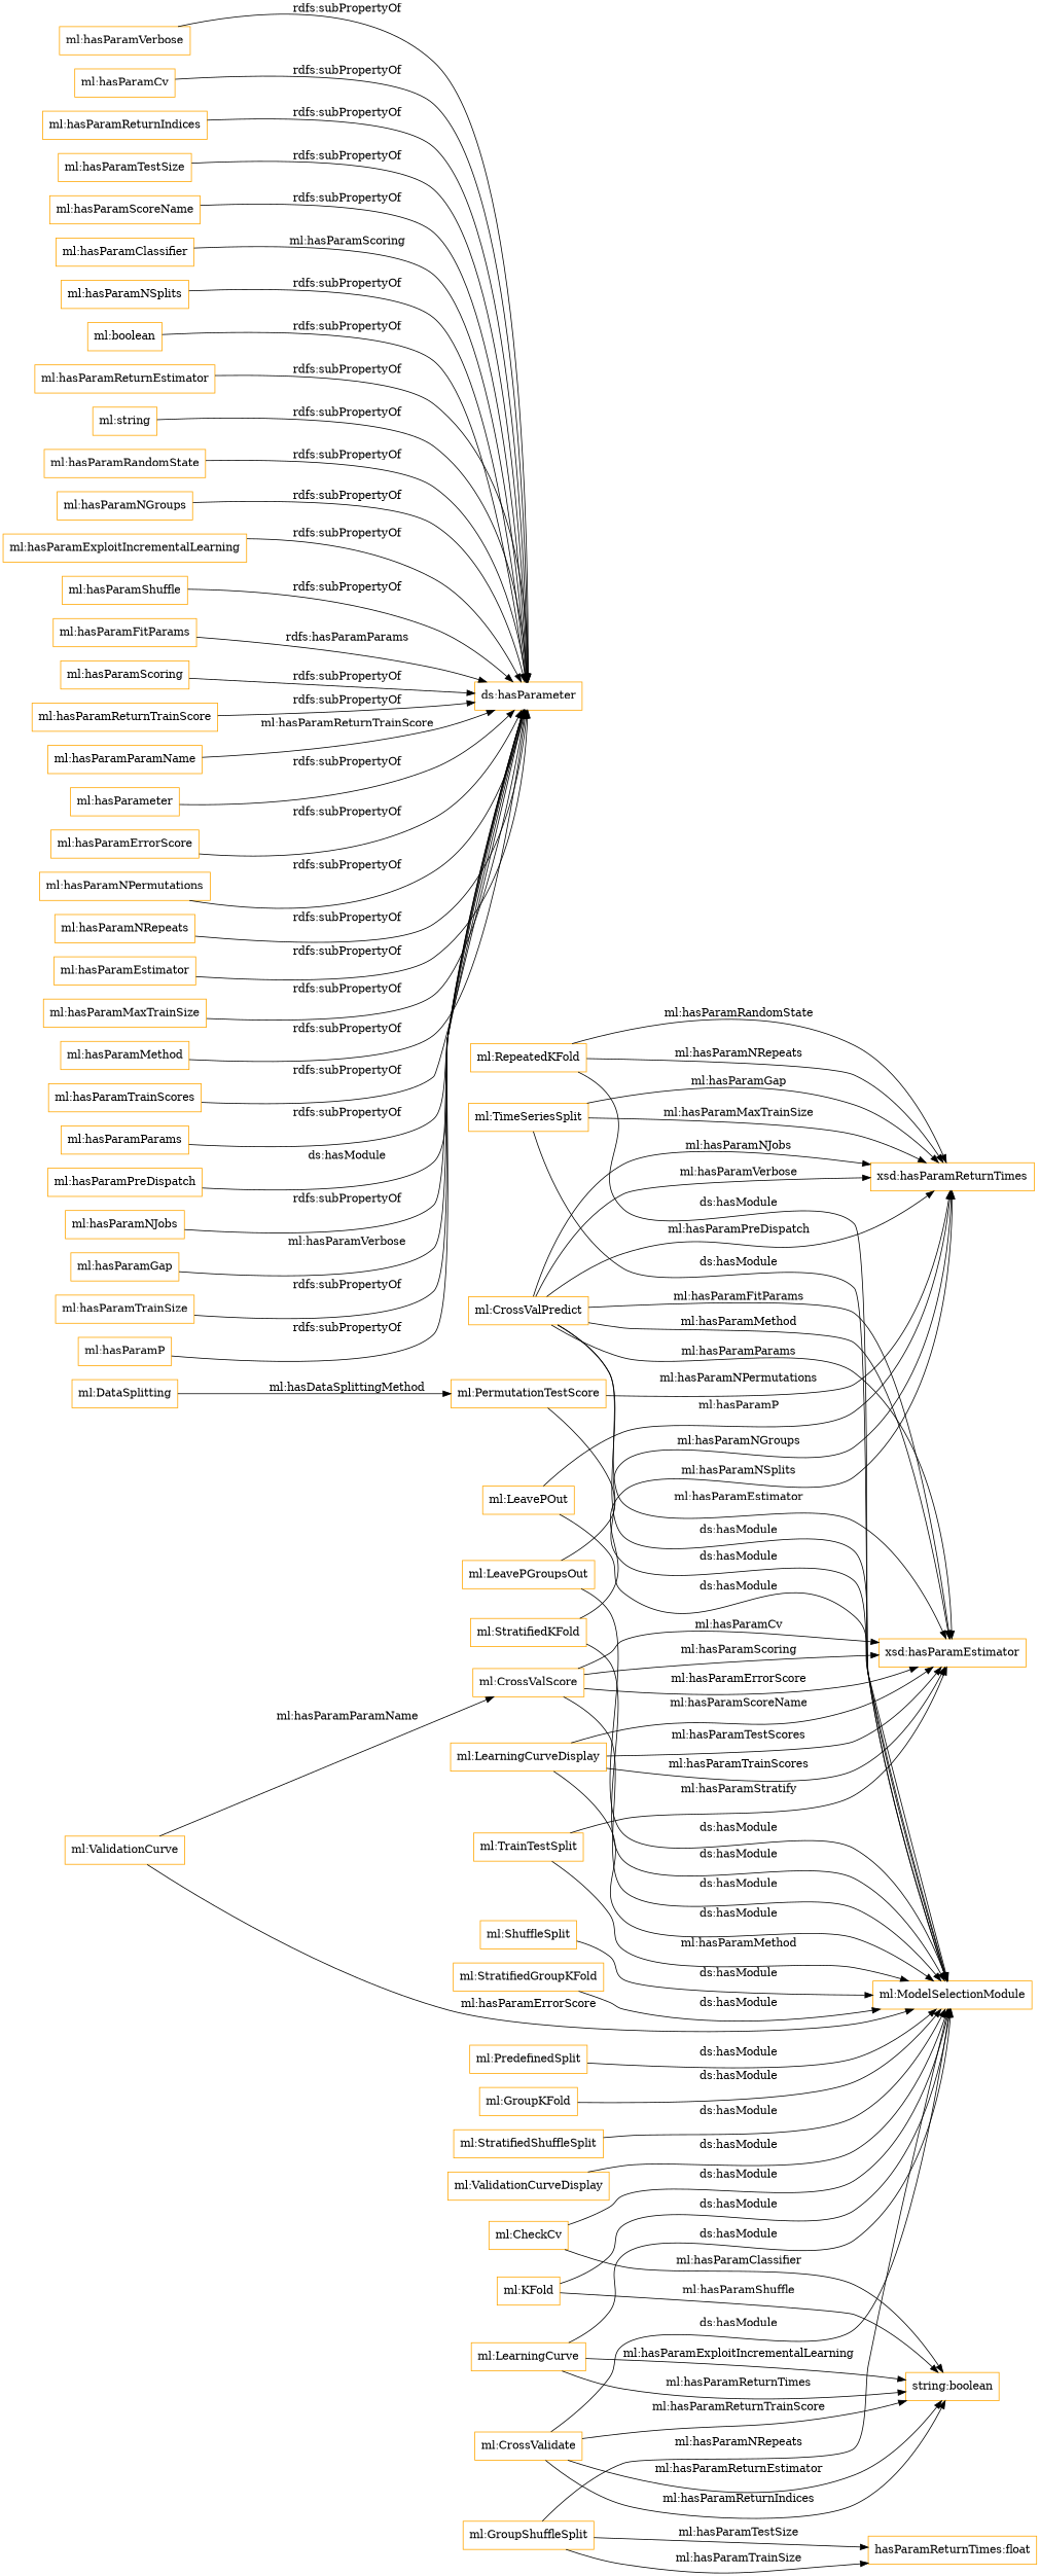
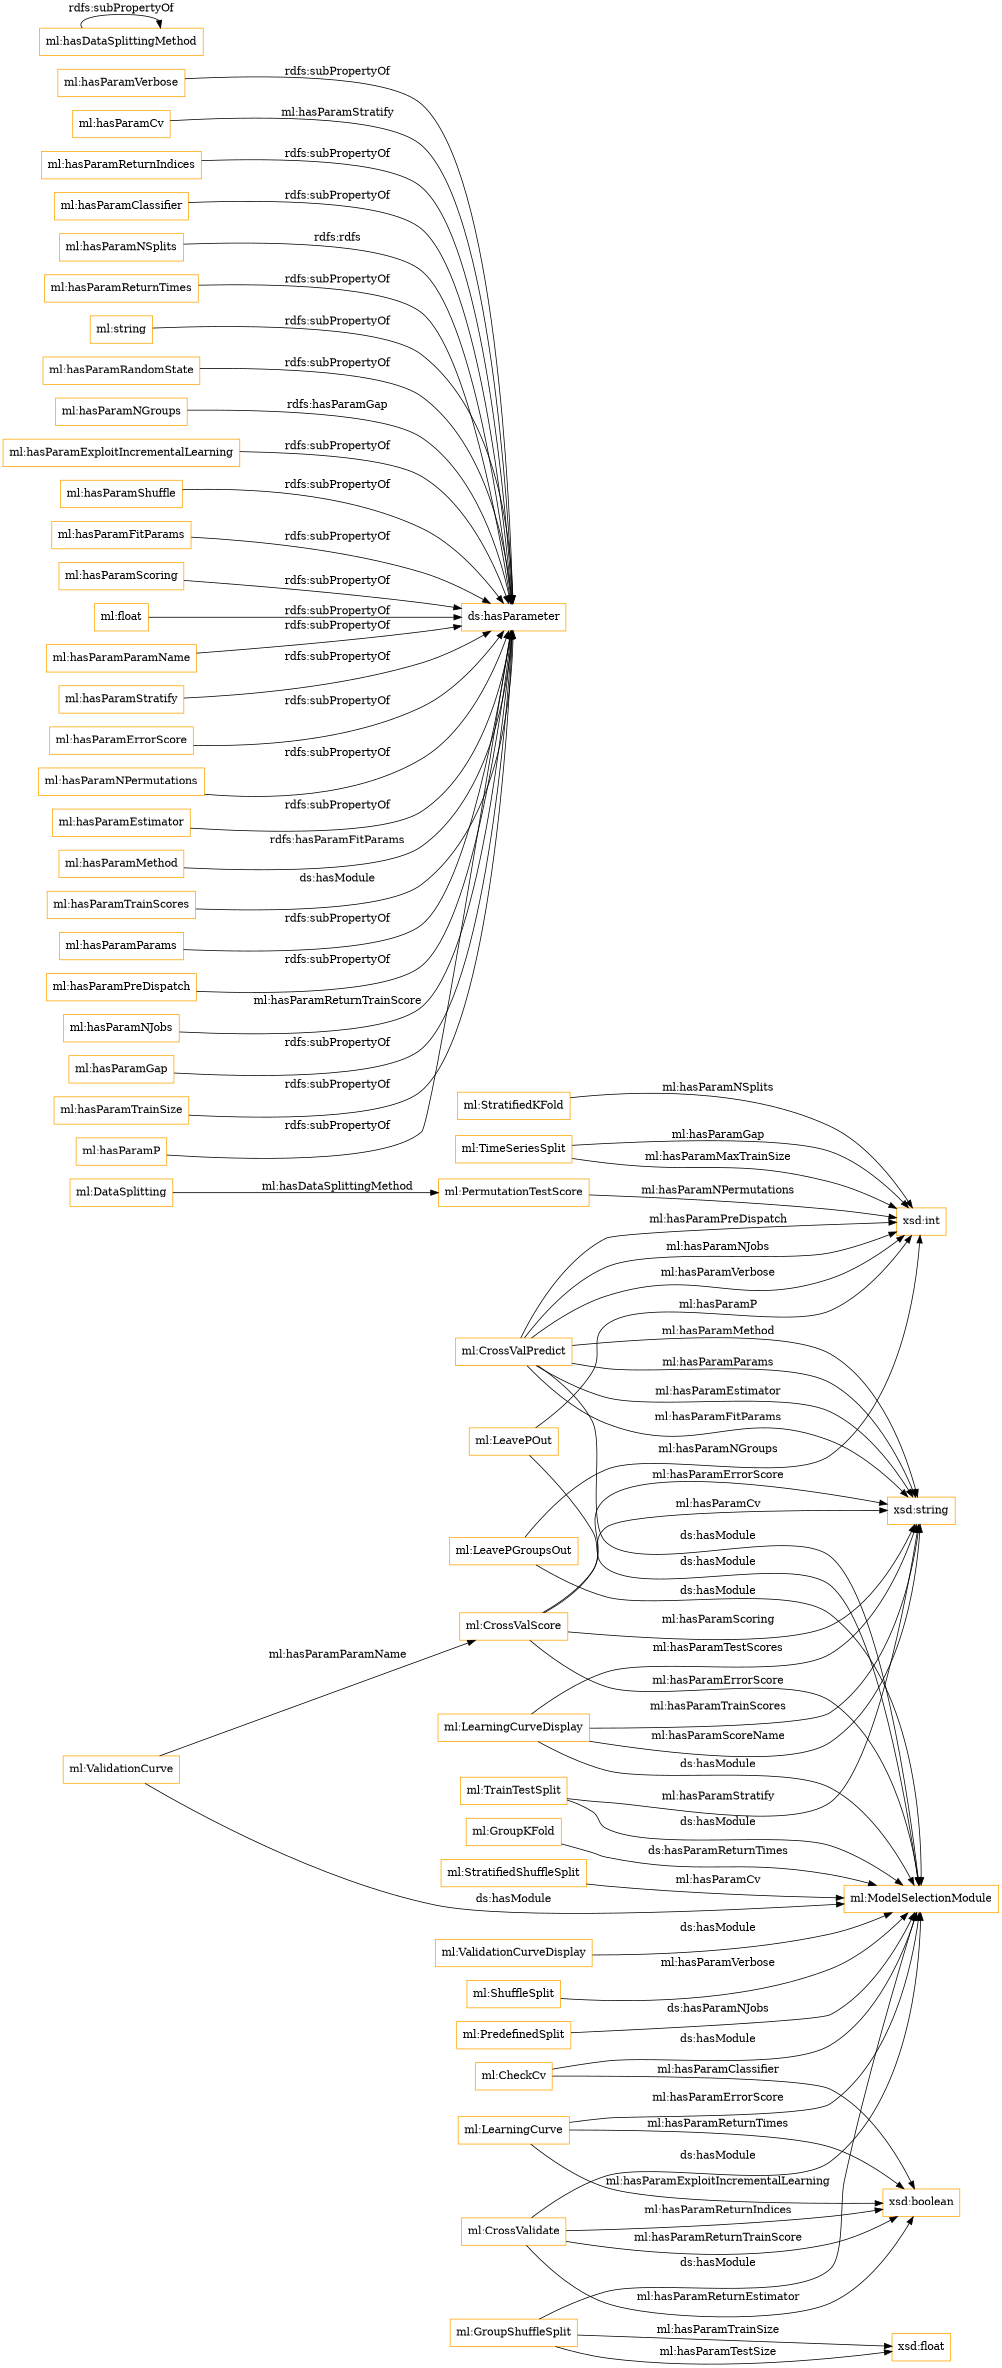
  digraph {
    rankdir=LR
    node [color=orange shape=rectangle]
    "ml:PredefinedSplit"
    "ml:ModelSelectionModule"
    "ml:GroupKFold"
    "ml:CrossValScore"
-   "xsd:string" [label="xsd:hasParamEstimator"]
+   "xsd:string"
    "ml:CheckCv"
-   "xsd:boolean" [label="string:boolean"]
-   "ml:RepeatedKFold"
-   "xsd:int" [label="xsd:hasParamReturnTimes"]
+   "xsd:boolean"
+   "xsd:int"
    "ml:DataSplitting"
    "ml:PermutationTestScore"
    "ml:TrainTestSplit"
    "ml:LeavePOut"
    "ml:StratifiedShuffleSplit"
    "ml:LeavePGroupsOut"
    "ml:ValidationCurve"
    "ml:ValidationCurveDisplay"
    "ml:StratifiedKFold"
    "ml:TimeSeriesSplit"
    "ml:GroupShuffleSplit"
-   "xsd:float" [label="hasParamReturnTimes:float"]
+   "xsd:float"
    "ml:CrossValidate"
    "ml:CrossValPredict"
-   "ml:KFold"
    "ml:LearningCurve"
    "ml:ShuffleSplit"
    "ml:LearningCurveDisplay"
-   "ml:StratifiedGroupKFold"
    "ml:hasParamVerbose"
    "ds:hasParameter"
    "ml:hasParamCv"
    "ml:hasParamReturnIndices"
-   "ml:hasParamTestSize"
-   "ml:hasParamScoreName"
    "ml:hasParamClassifier"
    "ml:hasParamNSplits"
-   "ml:hasParamReturnTimes" [label="ml:boolean"]
-   "ml:hasParamReturnEstimator"
+   "ml:hasParamReturnTimes"
    n39 [label="ml:string"]
    "ml:hasParamRandomState"
    "ml:hasParamNGroups"
    "ml:hasParamExploitIncrementalLearning"
    "ml:hasParamShuffle"
    "ml:hasParamFitParams"
    "ml:hasParamScoring"
-   "ml:hasParamReturnTrainScore"
+   "ml:hasParamReturnTrainScore" [label="ml:float"]
    "ml:hasParamParamName"
-   "ml:hasParamStratify" [label="ml:hasParameter"]
+   "ml:hasParamStratify"
    "ml:hasParamErrorScore"
    "ml:hasParamNPermutations"
-   "ml:hasParamNRepeats"
+   "ml:hasDataSplittingMethod"
    "ml:hasParamEstimator"
-   "ml:hasParamMaxTrainSize"
    "ml:hasParamMethod"
    "ml:hasParamTrainScores"
    "ml:hasParamParams"
    "ml:hasParamPreDispatch"
    "ml:hasParamNJobs"
    "ml:hasParamGap"
    "ml:hasParamTrainSize"
    "ml:hasParamP"
-   "ml:PredefinedSplit" -> "ml:ModelSelectionModule" [label="ds:hasModule"]
-   "ml:GroupKFold" -> "ml:ModelSelectionModule" [label="ds:hasModule"]
-   "ml:CrossValScore" -> "ml:ModelSelectionModule" [label="ds:hasModule"]
+   "ml:PredefinedSplit" -> "ml:ModelSelectionModule" [label="ds:hasParamNJobs"]
+   "ml:GroupKFold" -> "ml:ModelSelectionModule" [label="ds:hasParamReturnTimes"]
+   "ml:CrossValScore" -> "ml:ModelSelectionModule" [label="ml:hasParamErrorScore"]
    "ml:CrossValScore" -> "xsd:string" [label="ml:hasParamCv"]
    "ml:CrossValScore" -> "xsd:string" [label="ml:hasParamScoring"]
    "ml:CrossValScore" -> "xsd:string" [label="ml:hasParamErrorScore"]
    "ml:CheckCv" -> "ml:ModelSelectionModule" [label="ds:hasModule"]
    "ml:CheckCv" -> "xsd:boolean" [label="ml:hasParamClassifier"]
-   "ml:RepeatedKFold" -> "ml:ModelSelectionModule" [label="ds:hasModule"]
-   "ml:RepeatedKFold" -> "xsd:int" [label="ml:hasParamNRepeats"]
-   "ml:RepeatedKFold" -> "xsd:int" [label="ml:hasParamRandomState"]
    "ml:DataSplitting" -> "ml:PermutationTestScore" [label="ml:hasDataSplittingMethod"]
-   "ml:PermutationTestScore" -> "ml:ModelSelectionModule" [label="ds:hasModule"]
    "ml:PermutationTestScore" -> "xsd:int" [label="ml:hasParamNPermutations"]
-   "ml:TrainTestSplit" -> "ml:ModelSelectionModule" [label="ml:hasParamMethod"]
+   "ml:TrainTestSplit" -> "ml:ModelSelectionModule" [label="ds:hasModule"]
    "ml:TrainTestSplit" -> "xsd:string" [label="ml:hasParamStratify"]
    "ml:LeavePOut" -> "ml:ModelSelectionModule" [label="ds:hasModule"]
    "ml:LeavePOut" -> "xsd:int" [label="ml:hasParamP"]
-   "ml:StratifiedShuffleSplit" -> "ml:ModelSelectionModule" [label="ds:hasModule"]
+   "ml:StratifiedShuffleSplit" -> "ml:ModelSelectionModule" [label="ml:hasParamCv"]
    "ml:LeavePGroupsOut" -> "ml:ModelSelectionModule" [label="ds:hasModule"]
    "ml:LeavePGroupsOut" -> "xsd:int" [label="ml:hasParamNGroups"]
-   "ml:ValidationCurve" -> "ml:ModelSelectionModule" [label="ml:hasParamErrorScore"]
+   "ml:ValidationCurve" -> "ml:ModelSelectionModule" [label="ds:hasModule"]
    "ml:ValidationCurve" -> "ml:CrossValScore" [label="ml:hasParamParamName"]
    "ml:ValidationCurveDisplay" -> "ml:ModelSelectionModule" [label="ds:hasModule"]
-   "ml:StratifiedKFold" -> "ml:ModelSelectionModule" [label="ds:hasModule"]
    "ml:StratifiedKFold" -> "xsd:int" [label="ml:hasParamNSplits"]
-   "ml:TimeSeriesSplit" -> "ml:ModelSelectionModule" [label="ds:hasModule"]
    "ml:TimeSeriesSplit" -> "xsd:int" [label="ml:hasParamMaxTrainSize"]
    "ml:TimeSeriesSplit" -> "xsd:int" [label="ml:hasParamGap"]
-   "ml:GroupShuffleSplit" -> "ml:ModelSelectionModule" [label="ml:hasParamNRepeats"]
+   "ml:GroupShuffleSplit" -> "ml:ModelSelectionModule" [label="ds:hasModule"]
    "ml:GroupShuffleSplit" -> "xsd:float" [label="ml:hasParamTrainSize"]
    "ml:GroupShuffleSplit" -> "xsd:float" [label="ml:hasParamTestSize"]
    "ml:CrossValidate" -> "ml:ModelSelectionModule" [label="ds:hasModule"]
    "ml:CrossValidate" -> "xsd:boolean" [label="ml:hasParamReturnIndices"]
    "ml:CrossValidate" -> "xsd:boolean" [label="ml:hasParamReturnTrainScore"]
    "ml:CrossValidate" -> "xsd:boolean" [label="ml:hasParamReturnEstimator"]
    "ml:CrossValPredict" -> "ml:ModelSelectionModule" [label="ds:hasModule"]
    "ml:CrossValPredict" -> "xsd:string" [label="ml:hasParamFitParams"]
    "ml:CrossValPredict" -> "xsd:string" [label="ml:hasParamMethod"]
    "ml:CrossValPredict" -> "xsd:string" [label="ml:hasParamParams"]
    "ml:CrossValPredict" -> "xsd:string" [label="ml:hasParamEstimator"]
    "ml:CrossValPredict" -> "xsd:int" [label="ml:hasParamVerbose"]
    "ml:CrossValPredict" -> "xsd:int" [label="ml:hasParamPreDispatch"]
    "ml:CrossValPredict" -> "xsd:int" [label="ml:hasParamNJobs"]
-   "ml:KFold" -> "ml:ModelSelectionModule" [label="ds:hasModule"]
-   "ml:KFold" -> "xsd:boolean" [label="ml:hasParamShuffle"]
-   "ml:LearningCurve" -> "ml:ModelSelectionModule" [label="ds:hasModule"]
+   "ml:LearningCurve" -> "ml:ModelSelectionModule" [label="ml:hasParamErrorScore"]
    "ml:LearningCurve" -> "xsd:boolean" [label="ml:hasParamExploitIncrementalLearning"]
    "ml:LearningCurve" -> "xsd:boolean" [label="ml:hasParamReturnTimes"]
-   "ml:ShuffleSplit" -> "ml:ModelSelectionModule" [label="ds:hasModule"]
+   "ml:ShuffleSplit" -> "ml:ModelSelectionModule" [label="ml:hasParamVerbose"]
    "ml:LearningCurveDisplay" -> "ml:ModelSelectionModule" [label="ds:hasModule"]
    "ml:LearningCurveDisplay" -> "xsd:string" [label="ml:hasParamTestScores"]
    "ml:LearningCurveDisplay" -> "xsd:string" [label="ml:hasParamTrainScores"]
    "ml:LearningCurveDisplay" -> "xsd:string" [label="ml:hasParamScoreName"]
-   "ml:StratifiedGroupKFold" -> "ml:ModelSelectionModule" [label="ds:hasModule"]
    "ml:hasParamVerbose" -> "ds:hasParameter" [label="rdfs:subPropertyOf"]
-   "ml:hasParamCv" -> "ds:hasParameter" [label="rdfs:subPropertyOf"]
+   "ml:hasParamCv" -> "ds:hasParameter" [label="ml:hasParamStratify"]
    "ml:hasParamReturnIndices" -> "ds:hasParameter" [label="rdfs:subPropertyOf"]
-   "ml:hasParamTestSize" -> "ds:hasParameter" [label="rdfs:subPropertyOf"]
-   "ml:hasParamScoreName" -> "ds:hasParameter" [label="rdfs:subPropertyOf"]
-   "ml:hasParamClassifier" -> "ds:hasParameter" [label="ml:hasParamScoring"]
-   "ml:hasParamNSplits" -> "ds:hasParameter" [label="rdfs:subPropertyOf"]
+   "ml:hasParamClassifier" -> "ds:hasParameter" [label="rdfs:subPropertyOf"]
+   "ml:hasParamNSplits" -> "ds:hasParameter" [label="rdfs:rdfs"]
    "ml:hasParamReturnTimes" -> "ds:hasParameter" [label="rdfs:subPropertyOf"]
-   "ml:hasParamReturnEstimator" -> "ds:hasParameter" [label="rdfs:subPropertyOf"]
    n39 -> "ds:hasParameter" [label="rdfs:subPropertyOf"]
    "ml:hasParamRandomState" -> "ds:hasParameter" [label="rdfs:subPropertyOf"]
-   "ml:hasParamNGroups" -> "ds:hasParameter" [label="rdfs:subPropertyOf"]
+   "ml:hasParamNGroups" -> "ds:hasParameter" [label="rdfs:hasParamGap"]
    "ml:hasParamExploitIncrementalLearning" -> "ds:hasParameter" [label="rdfs:subPropertyOf"]
    "ml:hasParamShuffle" -> "ds:hasParameter" [label="rdfs:subPropertyOf"]
-   "ml:hasParamFitParams" -> "ds:hasParameter" [label="rdfs:hasParamParams"]
+   "ml:hasParamFitParams" -> "ds:hasParameter" [label="rdfs:subPropertyOf"]
    "ml:hasParamScoring" -> "ds:hasParameter" [label="rdfs:subPropertyOf"]
    "ml:hasParamReturnTrainScore" -> "ds:hasParameter" [label="rdfs:subPropertyOf"]
-   "ml:hasParamParamName" -> "ds:hasParameter" [label="ml:hasParamReturnTrainScore"]
+   "ml:hasParamParamName" -> "ds:hasParameter" [label="rdfs:subPropertyOf"]
    "ml:hasParamStratify" -> "ds:hasParameter" [label="rdfs:subPropertyOf"]
    "ml:hasParamErrorScore" -> "ds:hasParameter" [label="rdfs:subPropertyOf"]
    "ml:hasParamNPermutations" -> "ds:hasParameter" [label="rdfs:subPropertyOf"]
-   "ml:hasParamNRepeats" -> "ds:hasParameter" [label="rdfs:subPropertyOf"]
+   "ml:hasDataSplittingMethod" -> "ml:hasDataSplittingMethod" [label="rdfs:subPropertyOf"]
    "ml:hasParamEstimator" -> "ds:hasParameter" [label="rdfs:subPropertyOf"]
-   "ml:hasParamMaxTrainSize" -> "ds:hasParameter" [label="rdfs:subPropertyOf"]
-   "ml:hasParamMethod" -> "ds:hasParameter" [label="rdfs:subPropertyOf"]
-   "ml:hasParamTrainScores" -> "ds:hasParameter" [label="rdfs:subPropertyOf"]
+   "ml:hasParamMethod" -> "ds:hasParameter" [label="rdfs:hasParamFitParams"]
+   "ml:hasParamTrainScores" -> "ds:hasParameter" [label="ds:hasModule"]
    "ml:hasParamParams" -> "ds:hasParameter" [label="rdfs:subPropertyOf"]
-   "ml:hasParamPreDispatch" -> "ds:hasParameter" [label="ds:hasModule"]
-   "ml:hasParamNJobs" -> "ds:hasParameter" [label="rdfs:subPropertyOf"]
-   "ml:hasParamGap" -> "ds:hasParameter" [label="ml:hasParamVerbose"]
+   "ml:hasParamPreDispatch" -> "ds:hasParameter" [label="rdfs:subPropertyOf"]
+   "ml:hasParamNJobs" -> "ds:hasParameter" [label="ml:hasParamReturnTrainScore"]
+   "ml:hasParamGap" -> "ds:hasParameter" [label="rdfs:subPropertyOf"]
    "ml:hasParamTrainSize" -> "ds:hasParameter" [label="rdfs:subPropertyOf"]
    "ml:hasParamP" -> "ds:hasParameter" [label="rdfs:subPropertyOf"]
  }
